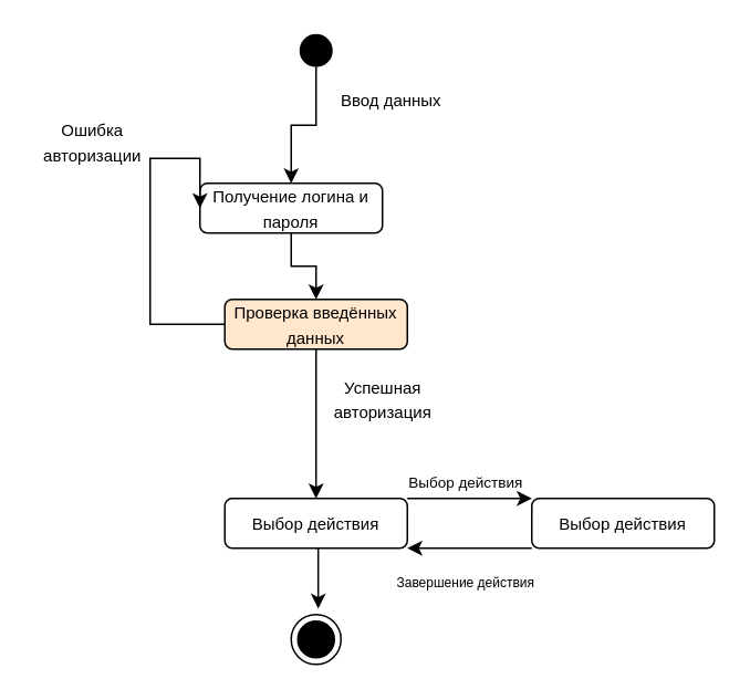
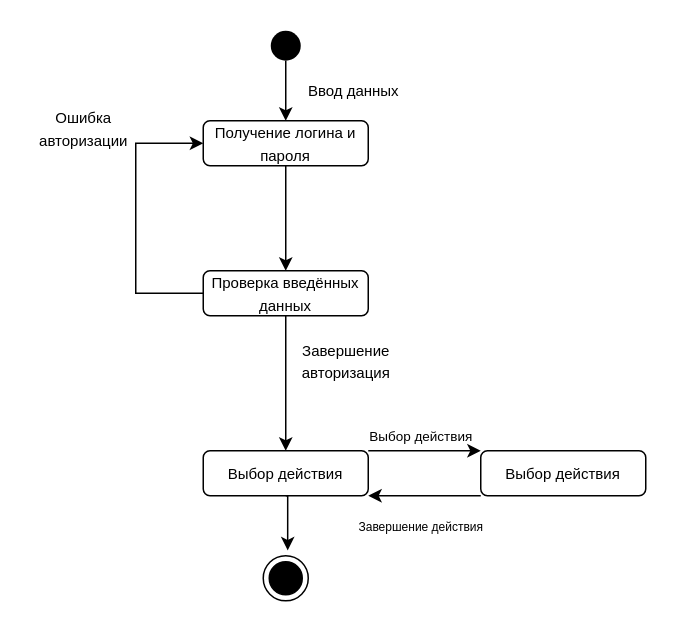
  <mxCell id="0" />
  <mxCell id="1" parent="0" />
  <mxCell id="2" style="edgeStyle=orthogonalEdgeStyle;rounded=0;orthogonalLoop=1;jettySize=auto;html=1;exitX=0.5;exitY=1;exitDx=0;exitDy=0;entryX=0.5;entryY=0;entryDx=0;entryDy=0;" edge="1" parent="1" source="3" target="6"><mxGeometry relative="1" as="geometry" /></mxCell>
  <mxCell id="3" value="" style="ellipse;fillColor=#000000;strokeColor=none;" vertex="1" parent="1"><mxGeometry x="180" y="20" width="20" height="20" as="geometry" /></mxCell>
  <mxCell id="4" value="" style="ellipse;html=1;shape=endState;fillColor=#000000;strokeColor=#000000;" vertex="1" parent="1"><mxGeometry x="175" y="370" width="30" height="30" as="geometry" /></mxCell>
  <mxCell id="5" value="" style="edgeStyle=orthogonalEdgeStyle;rounded=0;orthogonalLoop=1;jettySize=auto;html=1;" edge="1" parent="1" source="6" target="9"><mxGeometry relative="1" as="geometry" /></mxCell>
- <mxCell id="6" value="&lt;font style=&quot;font-size: 10px&quot;&gt;Получение логина и пароля&lt;/font&gt;" style="rounded=1;whiteSpace=wrap;html=1;" vertex="1" parent="1"><mxGeometry x="120" y="110" width="110" height="30" as="geometry" /></mxCell>
+ <mxCell id="6" value="&lt;font style=&quot;font-size: 10px&quot;&gt;Получение логина и пароля&lt;/font&gt;" style="rounded=1;whiteSpace=wrap;html=1;" vertex="1" parent="1"><mxGeometry x="135" y="80" width="110" height="30" as="geometry" /></mxCell>
  <mxCell id="7" value="" style="edgeStyle=orthogonalEdgeStyle;rounded=0;orthogonalLoop=1;jettySize=auto;html=1;" edge="1" parent="1" source="9" target="12"><mxGeometry relative="1" as="geometry" /></mxCell>
  <mxCell id="8" style="edgeStyle=orthogonalEdgeStyle;rounded=0;orthogonalLoop=1;jettySize=auto;html=1;exitX=0;exitY=0.5;exitDx=0;exitDy=0;entryX=0;entryY=0.5;entryDx=0;entryDy=0;" edge="1" parent="1" source="9" target="6"><mxGeometry relative="1" as="geometry"><Array as="points"><mxPoint x="90" y="195" /><mxPoint x="90" y="95" /></Array></mxGeometry></mxCell>
- <mxCell id="9" value="&lt;font style=&quot;font-size: 10px&quot;&gt;Проверка введённых данных&lt;/font&gt;" style="whiteSpace=wrap;html=1;rounded=1;fillColor=#ffe6cc;" vertex="1" parent="1"><mxGeometry x="135" y="180" width="110" height="30" as="geometry" /></mxCell>
+ <mxCell id="9" value="&lt;font style=&quot;font-size: 10px&quot;&gt;Проверка введённых данных&lt;/font&gt;" style="whiteSpace=wrap;html=1;rounded=1;" vertex="1" parent="1"><mxGeometry x="135" y="180" width="110" height="30" as="geometry" /></mxCell>
  <mxCell id="10" style="edgeStyle=orthogonalEdgeStyle;rounded=0;orthogonalLoop=1;jettySize=auto;html=1;exitX=1;exitY=0;exitDx=0;exitDy=0;entryX=0;entryY=0;entryDx=0;entryDy=0;" edge="1" parent="1" source="12" target="14"><mxGeometry relative="1" as="geometry"><Array as="points"><mxPoint x="280" y="300" /><mxPoint x="280" y="300" /></Array></mxGeometry></mxCell>
  <mxCell id="11" style="edgeStyle=orthogonalEdgeStyle;rounded=0;orthogonalLoop=1;jettySize=auto;html=1;exitX=0.5;exitY=1;exitDx=0;exitDy=0;entryX=0.543;entryY=-0.119;entryDx=0;entryDy=0;entryPerimeter=0;" edge="1" parent="1" source="12" target="4"><mxGeometry relative="1" as="geometry" /></mxCell>
  <mxCell id="12" value="&lt;font style=&quot;font-size: 10px&quot;&gt;Выбор действия&lt;/font&gt;" style="whiteSpace=wrap;html=1;rounded=1;" vertex="1" parent="1"><mxGeometry x="135" y="300" width="110" height="30" as="geometry" /></mxCell>
  <mxCell id="13" style="edgeStyle=orthogonalEdgeStyle;rounded=0;orthogonalLoop=1;jettySize=auto;html=1;exitX=0;exitY=1;exitDx=0;exitDy=0;entryX=1;entryY=1;entryDx=0;entryDy=0;" edge="1" parent="1" source="14" target="12"><mxGeometry relative="1" as="geometry"><Array as="points"><mxPoint x="290" y="330" /><mxPoint x="290" y="330" /></Array></mxGeometry></mxCell>
  <mxCell id="14" value="&lt;font style=&quot;font-size: 10px&quot;&gt;Выбор действия&lt;/font&gt;" style="whiteSpace=wrap;html=1;rounded=1;" vertex="1" parent="1"><mxGeometry x="320" y="300" width="110" height="30" as="geometry" /></mxCell>
  <mxCell id="15" value="&lt;font style=&quot;font-size: 10px&quot;&gt;Ввод данных&lt;/font&gt;" style="text;html=1;align=center;verticalAlign=middle;resizable=0;points=[];autosize=1;" vertex="1" parent="1"><mxGeometry x="195" y="50" width="80" height="20" as="geometry" /></mxCell>
  <mxCell id="16" value="&lt;font style=&quot;font-size: 10px&quot;&gt;Ошибка &lt;br&gt;авторизации&lt;/font&gt;" style="text;html=1;align=center;verticalAlign=middle;resizable=0;points=[];autosize=1;" vertex="1" parent="1"><mxGeometry x="20" y="65" width="70" height="40" as="geometry" /></mxCell>
- <mxCell id="17" value="&lt;font style=&quot;font-size: 10px&quot;&gt;Успешная &lt;br&gt;авторизация&lt;/font&gt;" style="text;html=1;align=center;verticalAlign=middle;resizable=0;points=[];autosize=1;" vertex="1" parent="1"><mxGeometry x="195" y="220" width="70" height="40" as="geometry" /></mxCell>
+ <mxCell id="17" value="&lt;font style=&quot;font-size: 10px&quot;&gt;Завершение &lt;br&gt;авторизация&lt;/font&gt;" style="text;html=1;align=center;verticalAlign=middle;resizable=0;points=[];autosize=1;" vertex="1" parent="1"><mxGeometry x="195" y="220" width="70" height="40" as="geometry" /></mxCell>
  <mxCell id="18" value="&lt;font style=&quot;font-size: 9px&quot;&gt;Выбор действия&lt;/font&gt;" style="text;html=1;align=center;verticalAlign=middle;resizable=0;points=[];autosize=1;" vertex="1" parent="1"><mxGeometry x="240" y="280" width="80" height="20" as="geometry" /></mxCell>
  <mxCell id="19" value="&lt;font style=&quot;font-size: 8px&quot;&gt;Завершение действия&lt;/font&gt;" style="text;html=1;align=center;verticalAlign=middle;resizable=0;points=[];autosize=1;" vertex="1" parent="1"><mxGeometry x="230" y="340" width="100" height="20" as="geometry" /></mxCell>
